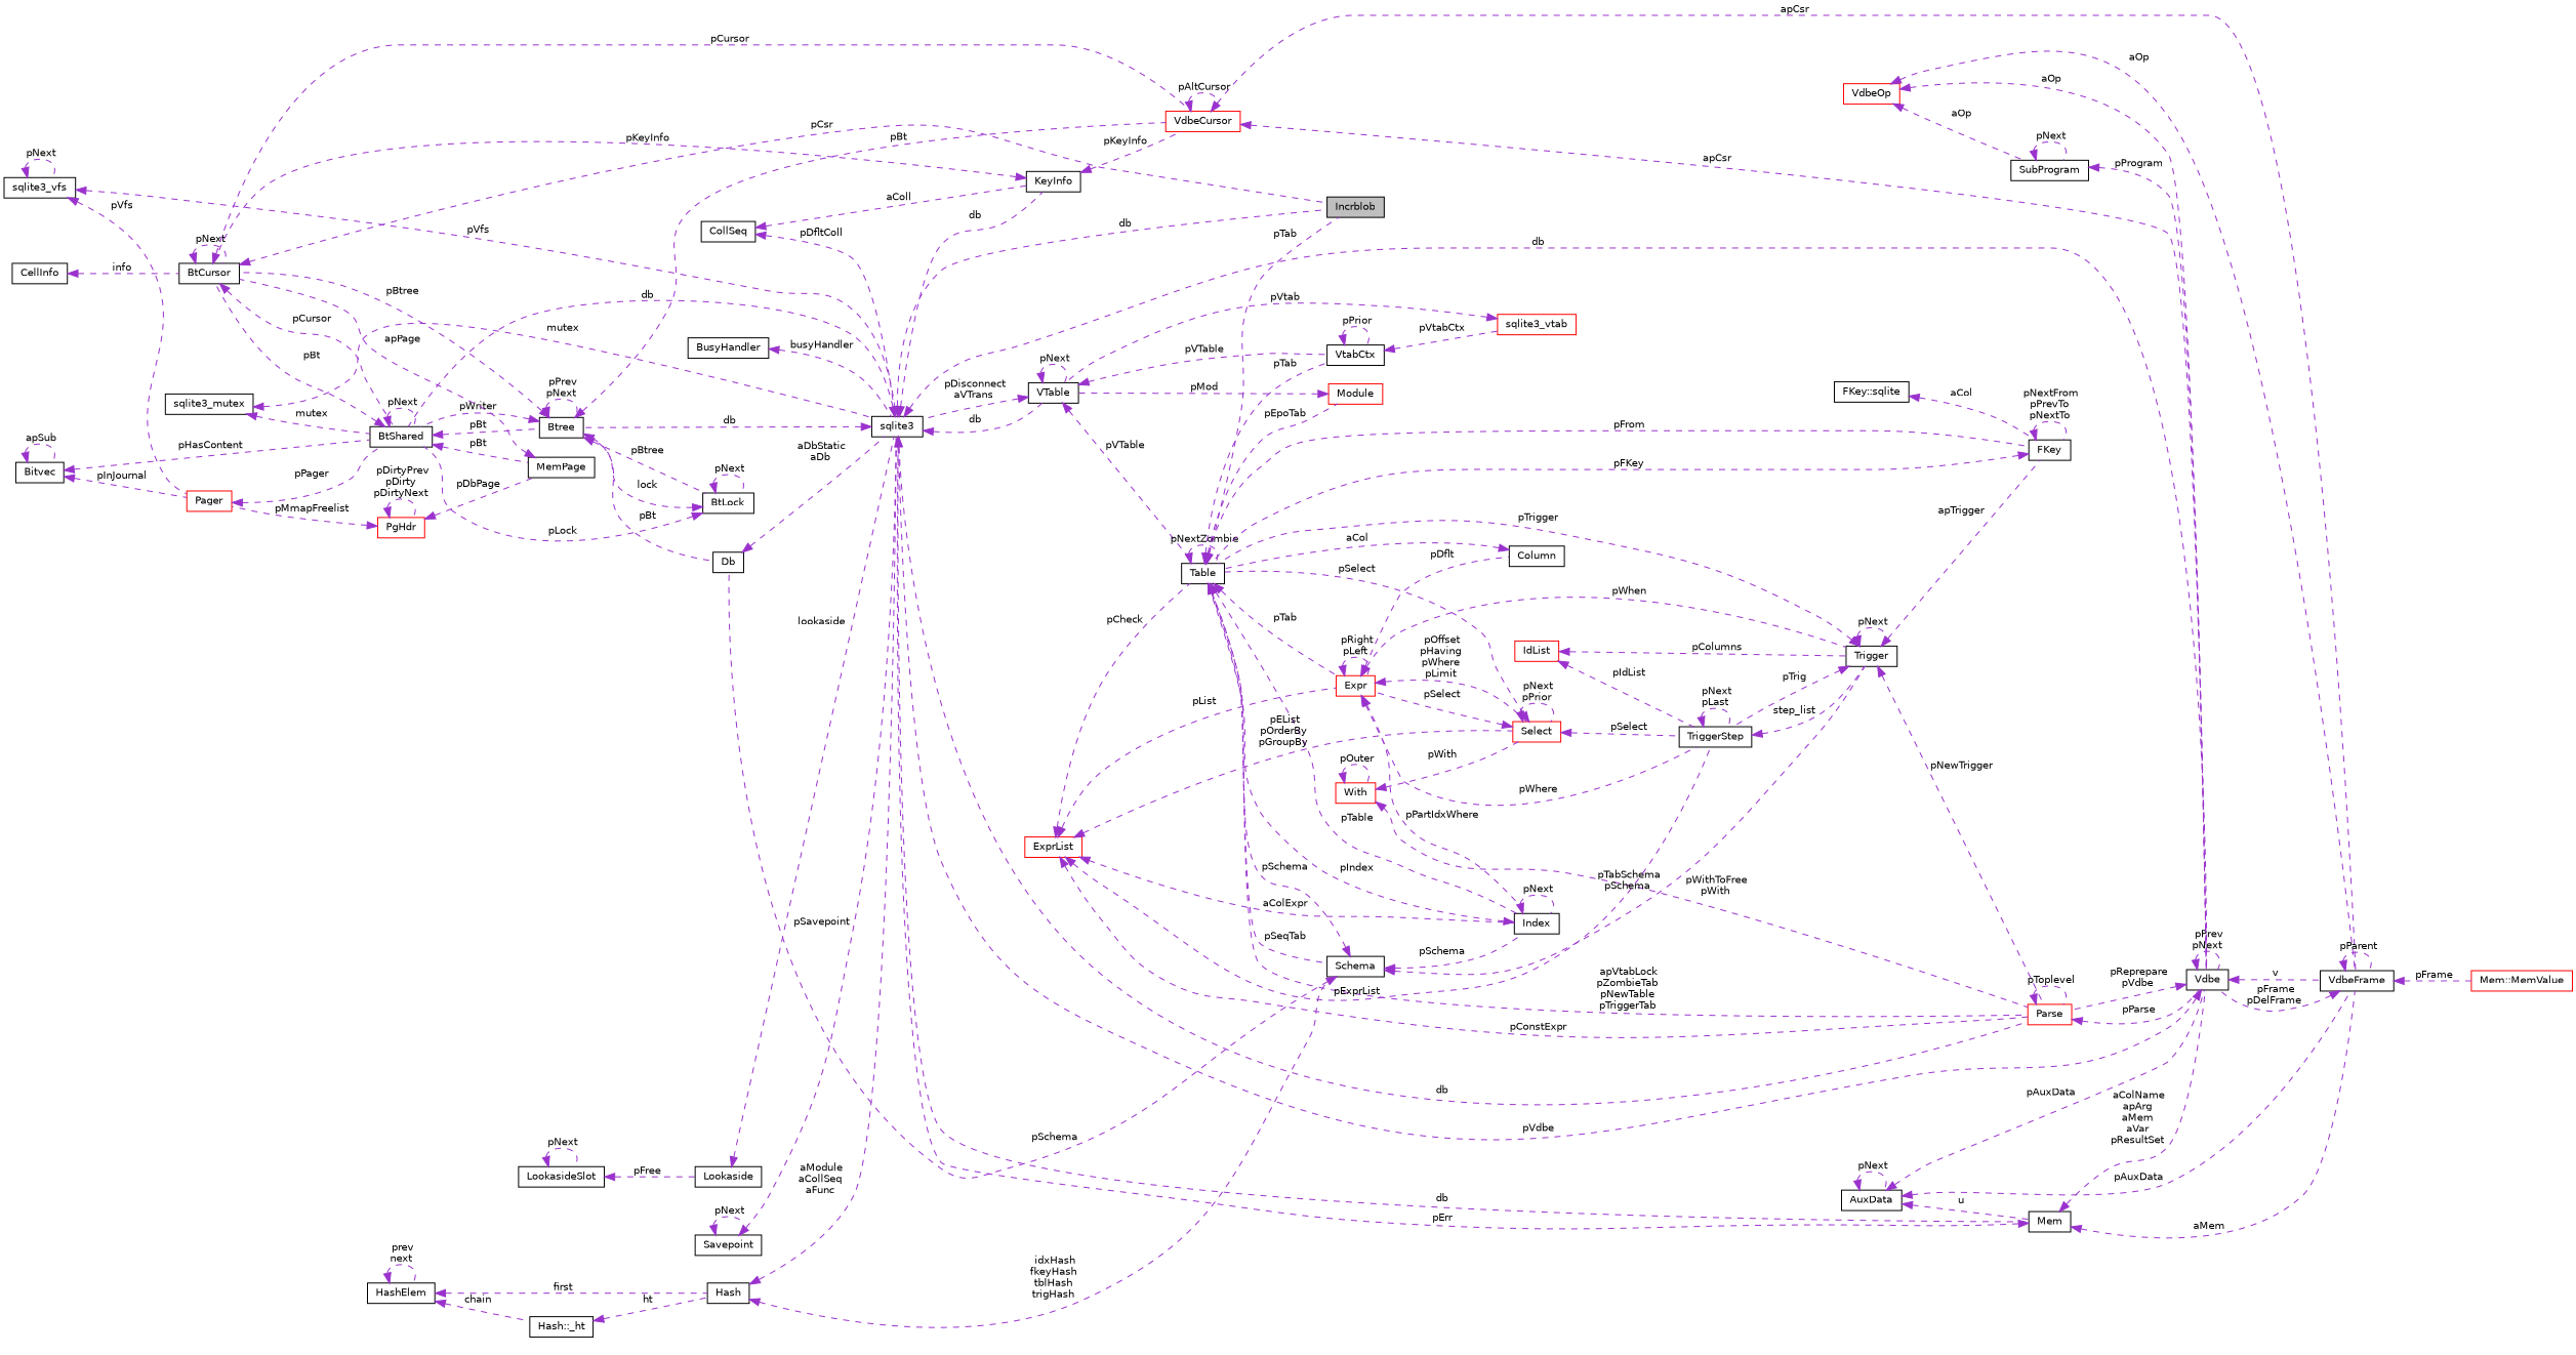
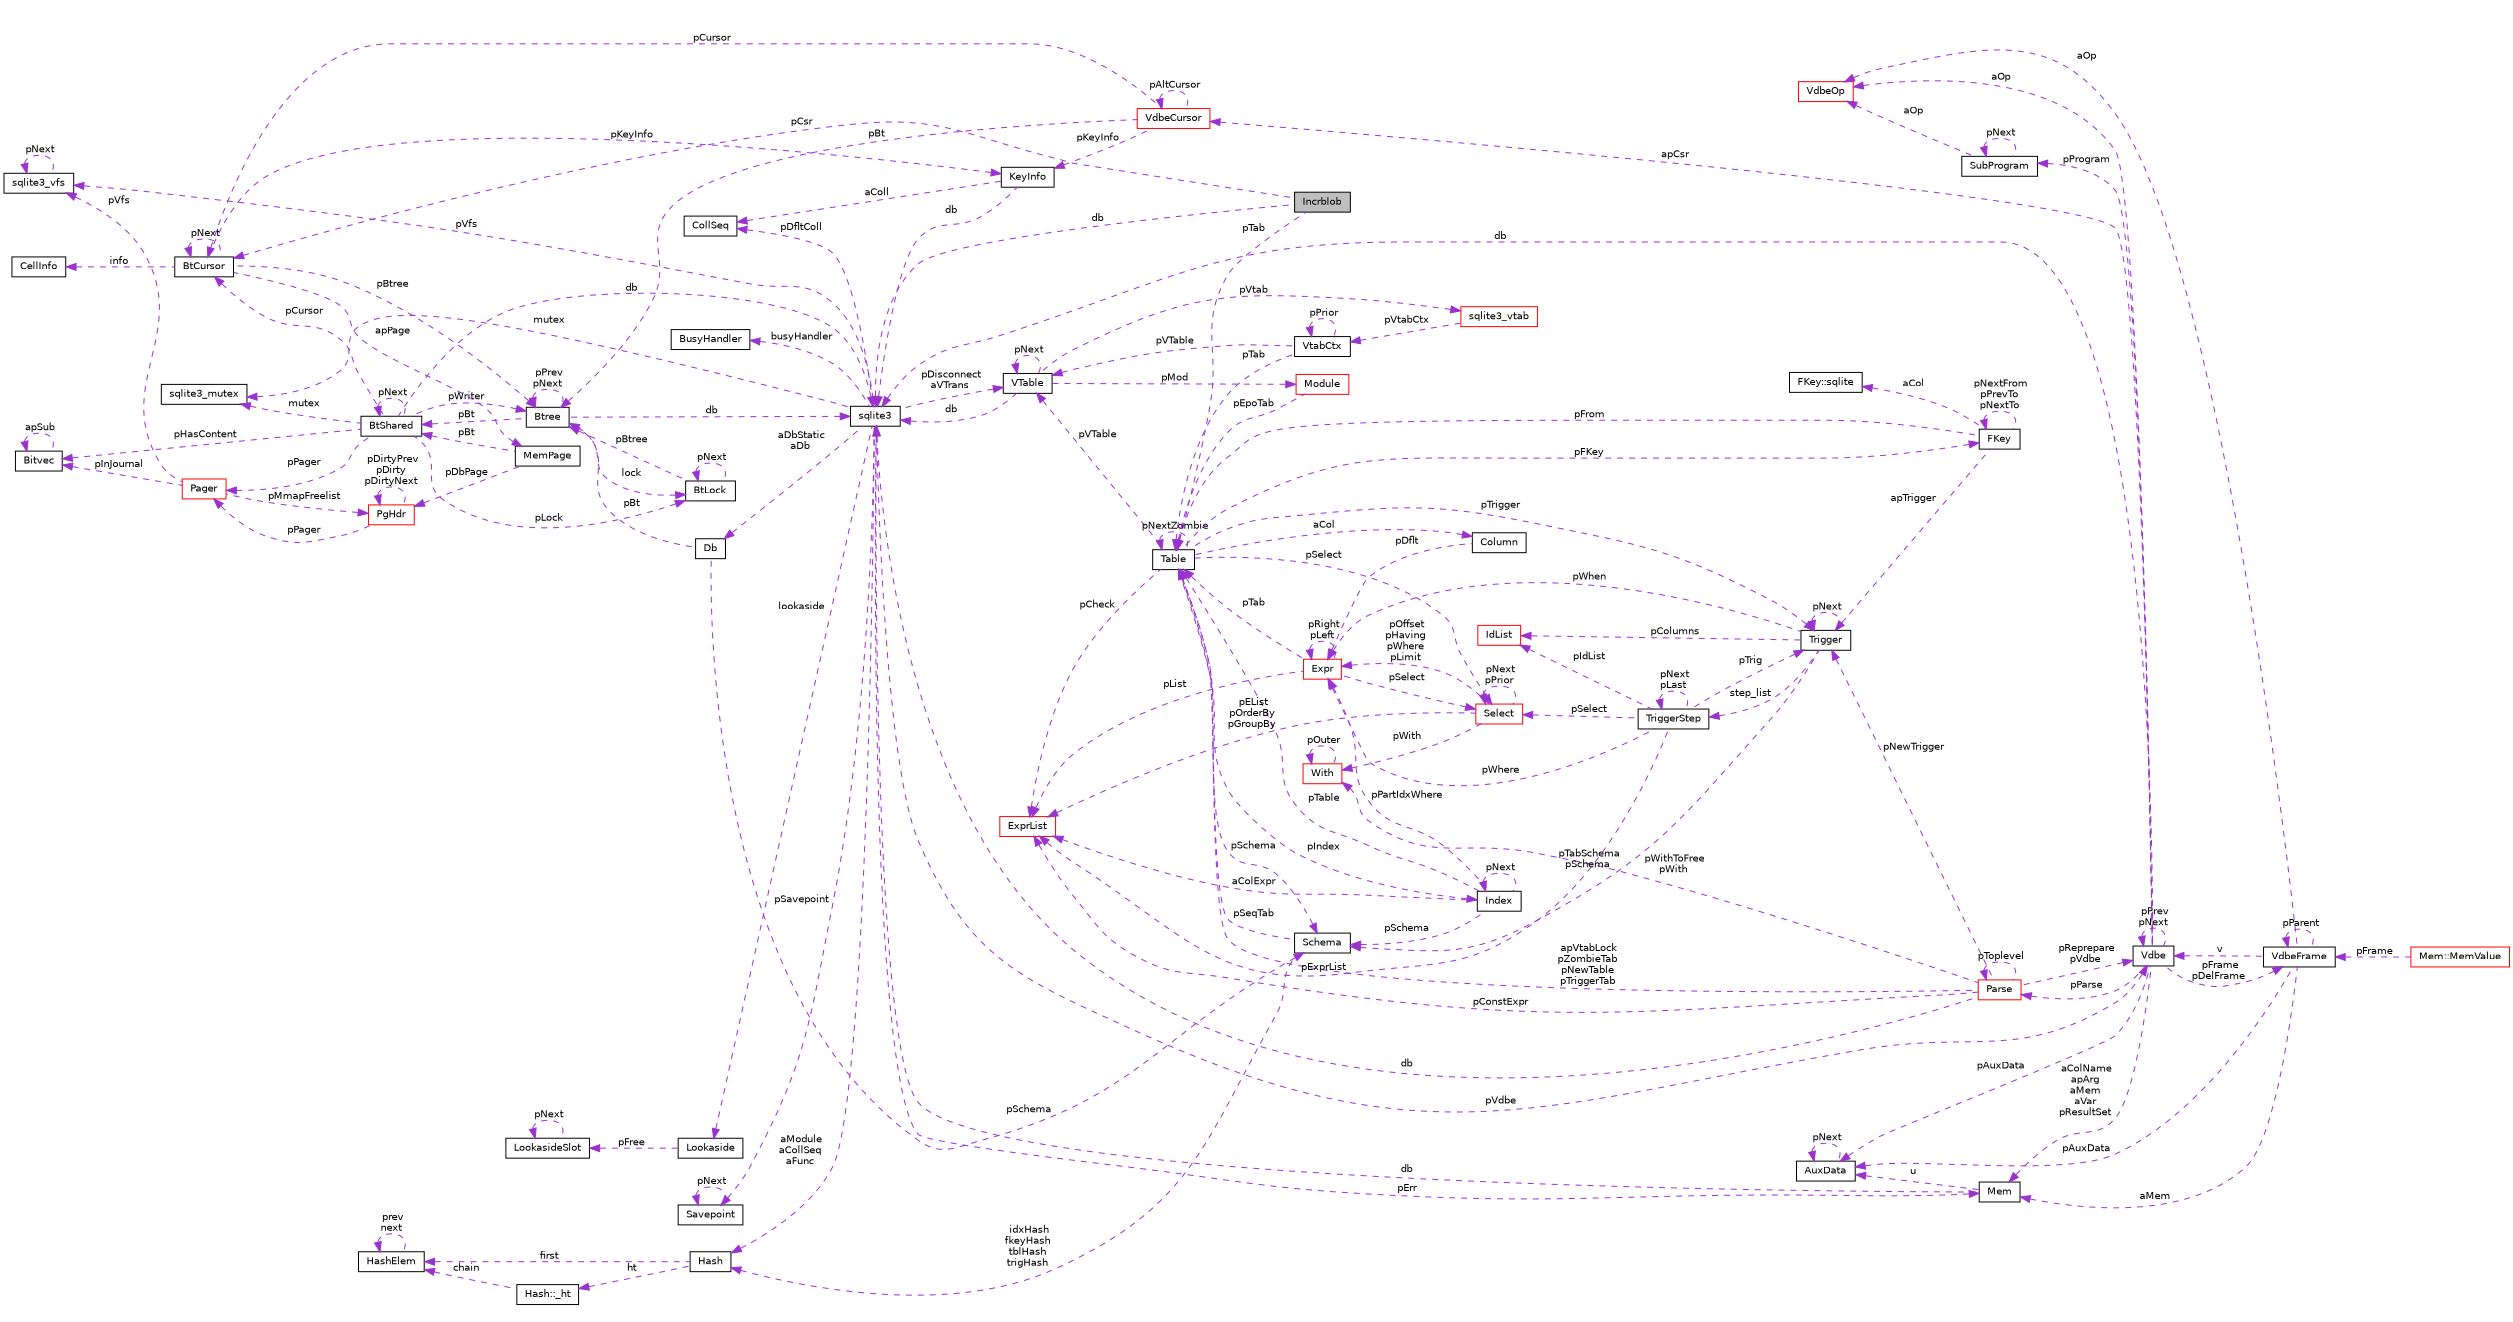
  digraph {
    rankdir=LR
    node [color=black fillcolor=white fontname=Helvetica fontsize=10 shape=record style=filled]
    edge [color=darkorchid3 dir=back fontname=Helvetica fontsize=10 labelfontname=Helvetica labelfontsize=10 style=dashed]
    n1 [fillcolor=grey75 fontcolor=black height=0.2 label=Incrblob width=0.4]
    n2 [height=0.2 label=BtCursor width=0.4]
    n3 [height=0.2 label=BtShared width=0.4]
    n4 [color=red height=0.2 label=VdbeCursor width=0.4]
    n5 [height=0.2 label=Btree width=0.4]
    n6 [height=0.2 label=MemPage width=0.4]
    n7 [height=0.2 label=Vdbe width=0.4]
    n8 [height=0.2 label=VdbeFrame width=0.4]
    n9 [height=0.2 label=CellInfo width=0.4]
    n10 [height=0.2 label=BtLock width=0.4]
    n11 [height=0.2 label=Db width=0.4]
    n12 [height=0.2 label=sqlite3 width=0.4]
    n13 [height=0.2 label=Mem width=0.4]
    n14 [height=0.2 label=KeyInfo width=0.4]
    n15 [color=red height=0.2 label=Parse width=0.4]
    n16 [height=0.2 label=VTable width=0.4]
    n17 [height=0.2 label=Table width=0.4]
    n18 [height=0.2 label=VtabCtx width=0.4]
    n19 [color=red height=0.2 label="Mem::MemValue" width=0.4]
    n20 [height=0.2 label=AuxData width=0.4]
    n21 [height=0.2 label=SubProgram width=0.4]
    n22 [color=red height=0.2 label=VdbeOp width=0.4]
    n23 [height=0.2 label=CollSeq width=0.4]
    n24 [color=red height=0.2 label=With width=0.4]
    n25 [color=red height=0.2 label=Select width=0.4]
    n26 [color=red height=0.2 label=Expr width=0.4]
    n27 [height=0.2 label=TriggerStep width=0.4]
    n28 [height=0.2 label=Schema width=0.4]
    n29 [height=0.2 label=FKey width=0.4]
    n30 [color=red height=0.2 label=Module width=0.4]
    n31 [height=0.2 label=Index width=0.4]
    n32 [height=0.2 label=Trigger width=0.4]
    n33 [height=0.2 label=Column width=0.4]
    n34 [color=red height=0.2 label=sqlite3_vtab width=0.4]
    n35 [height=0.2 label=Hash width=0.4]
    n36 [height=0.2 label="Hash::_ht" width=0.4]
    n37 [height=0.2 label=HashElem width=0.4]
    n38 [color=red height=0.2 label=ExprList width=0.4]
    n39 [height=0.2 label="FKey::sqlite" width=0.4]
    n40 [color=red height=0.2 label=IdList width=0.4]
    n41 [height=0.2 label=Savepoint width=0.4]
    n42 [height=0.2 label=Lookaside width=0.4]
    n43 [height=0.2 label=LookasideSlot width=0.4]
    n44 [height=0.2 label=sqlite3_mutex width=0.4]
    n45 [height=0.2 label=sqlite3_vfs width=0.4]
    n46 [color=red height=0.2 label=Pager width=0.4]
    n47 [color=red height=0.2 label=PgHdr width=0.4]
    n48 [height=0.2 label=BusyHandler width=0.4]
    n49 [height=0.2 label=Bitvec width=0.4]
    n2 -> n1 [label=" pCsr"]
    n2 -> n2 [label=" pNext"]
    n2 -> n3 [label=" pCursor"]
    n2 -> n4 [label=" pCursor"]
-   n3 -> n2 [label=" pBt"]
    n3 -> n3 [label=" pNext"]
    n3 -> n5 [label=" pBt"]
    n3 -> n6 [label=" pBt"]
    n4 -> n4 [label=" pAltCursor"]
    n4 -> n7 [label=" apCsr"]
-   n4 -> n8 [label=" apCsr"]
    n5 -> n2 [label=" pBtree"]
    n5 -> n3 [label=" pWriter"]
    n5 -> n4 [label=" pBt"]
    n5 -> n5 [label=" pPrev\npNext"]
    n5 -> n10 [label=" pBtree"]
    n5 -> n11 [label=" pBt"]
    n6 -> n2 [label=" apPage"]
    n7 -> n7 [label=" pPrev\npNext"]
    n7 -> n8 [label=" v"]
    n7 -> n12 [label=" pVdbe"]
    n7 -> n15 [label=" pReprepare\npVdbe"]
    n8 -> n7 [label=" pFrame\npDelFrame"]
    n8 -> n8 [label=" pParent"]
    n8 -> n19 [label=" pFrame"]
    n9 -> n2 [label=" info"]
    n10 -> n3 [label=" pLock"]
    n10 -> n5 [label=" lock"]
    n10 -> n10 [label=" pNext"]
    n11 -> n12 [label=" aDbStatic\naDb"]
    n12 -> n1 [label=" db"]
    n12 -> n3 [label=" db"]
    n12 -> n5 [label=" db"]
    n12 -> n7 [label=" db"]
    n12 -> n13 [label=" db"]
    n12 -> n14 [label=" db"]
    n12 -> n15 [label=" db"]
    n12 -> n16 [label=" db"]
    n13 -> n7 [label=" aColName\napArg\naMem\naVar\npResultSet"]
    n13 -> n8 [label=" aMem"]
    n13 -> n12 [label=" pErr"]
    n14 -> n2 [label=" pKeyInfo"]
    n14 -> n4 [label=" pKeyInfo"]
    n15 -> n7 [label=" pParse"]
    n15 -> n15 [label=" pToplevel"]
    n16 -> n12 [label=" pDisconnect\naVTrans"]
    n16 -> n16 [label=" pNext"]
    n16 -> n17 [label=" pVTable"]
    n16 -> n18 [label=" pVTable"]
    n17 -> n1 [label=" pTab"]
    n17 -> n15 [label=" apVtabLock\npZombieTab\npNewTable\npTriggerTab"]
    n17 -> n17 [label=" pNextZombie"]
    n17 -> n18 [label=" pTab"]
    n17 -> n26 [label=" pTab"]
    n17 -> n28 [label=" pSeqTab"]
    n17 -> n29 [label=" pFrom"]
    n17 -> n30 [label=" pEpoTab"]
    n17 -> n31 [label=" pTable"]
    n18 -> n18 [label=" pPrior"]
    n18 -> n34 [label=" pVtabCtx"]
    n20 -> n7 [label=" pAuxData"]
    n20 -> n8 [label=" pAuxData"]
    n20 -> n13 [label=" u"]
    n20 -> n20 [label=" pNext"]
    n21 -> n7 [label=" pProgram"]
    n21 -> n21 [label=" pNext"]
    n22 -> n7 [label=" aOp"]
    n22 -> n8 [label=" aOp"]
    n22 -> n21 [label=" aOp"]
    n23 -> n12 [label=" pDfltColl"]
    n23 -> n14 [label=" aColl"]
    n24 -> n15 [label=" pWithToFree\npWith"]
    n24 -> n24 [label=" pOuter"]
    n24 -> n25 [label=" pWith"]
    n25 -> n17 [label=" pSelect"]
    n25 -> n25 [label=" pNext\npPrior"]
    n25 -> n26 [label=" pSelect"]
    n25 -> n27 [label=" pSelect"]
    n26 -> n25 [label=" pOffset\npHaving\npWhere\npLimit"]
    n26 -> n26 [label=" pRight\npLeft"]
    n26 -> n27 [label=" pWhere"]
    n26 -> n31 [label=" pPartIdxWhere"]
    n26 -> n32 [label=" pWhen"]
    n26 -> n33 [label=" pDflt"]
    n27 -> n27 [label=" pNext\npLast"]
    n27 -> n32 [label=" step_list"]
    n28 -> n11 [label=" pSchema"]
    n28 -> n17 [label=" pSchema"]
    n28 -> n31 [label=" pSchema"]
    n28 -> n32 [label=" pTabSchema\npSchema"]
    n29 -> n17 [label=" pFKey"]
    n29 -> n29 [label=" pNextFrom\npPrevTo\npNextTo"]
    n30 -> n16 [label=" pMod"]
    n31 -> n17 [label=" pIndex"]
    n31 -> n31 [label=" pNext"]
    n32 -> n15 [label=" pNewTrigger"]
    n32 -> n17 [label=" pTrigger"]
    n32 -> n27 [label=" pTrig"]
    n32 -> n29 [label=" apTrigger"]
    n32 -> n32 [label=" pNext"]
    n33 -> n17 [label=" aCol"]
    n34 -> n16 [label=" pVtab"]
    n35 -> n12 [label=" aModule\naCollSeq\naFunc"]
    n35 -> n28 [label=" idxHash\nfkeyHash\ntblHash\ntrigHash"]
    n36 -> n35 [label=" ht"]
    n37 -> n35 [label=" first"]
    n37 -> n36 [label=" chain"]
    n37 -> n37 [label=" prev\nnext"]
    n38 -> n15 [label=" pConstExpr"]
    n38 -> n17 [label=" pCheck"]
    n38 -> n25 [label=" pEList\npOrderBy\npGroupBy"]
    n38 -> n26 [label=" pList"]
    n38 -> n27 [label=" pExprList"]
    n38 -> n31 [label=" aColExpr"]
    n39 -> n29 [label=" aCol"]
    n40 -> n27 [label=" pIdList"]
    n40 -> n32 [label=" pColumns"]
    n41 -> n12 [label=" pSavepoint"]
    n41 -> n41 [label=" pNext"]
    n42 -> n12 [label=" lookaside"]
    n43 -> n42 [label=" pFree"]
    n43 -> n43 [label=" pNext"]
    n44 -> n3 [label=" mutex"]
    n44 -> n12 [label=" mutex"]
    n45 -> n12 [label=" pVfs"]
    n45 -> n45 [label=" pNext"]
    n45 -> n46 [label=" pVfs"]
    n46 -> n3 [label=" pPager"]
+   n46 -> n47 [label=" pPager"]
    n47 -> n6 [label=" pDbPage"]
    n47 -> n46 [label=" pMmapFreelist"]
    n47 -> n47 [label=" pDirtyPrev\npDirty\npDirtyNext"]
    n48 -> n12 [label=" busyHandler"]
    n49 -> n3 [label=" pHasContent"]
    n49 -> n46 [label=" pInJournal"]
    n49 -> n49 [label=" apSub"]
  }
